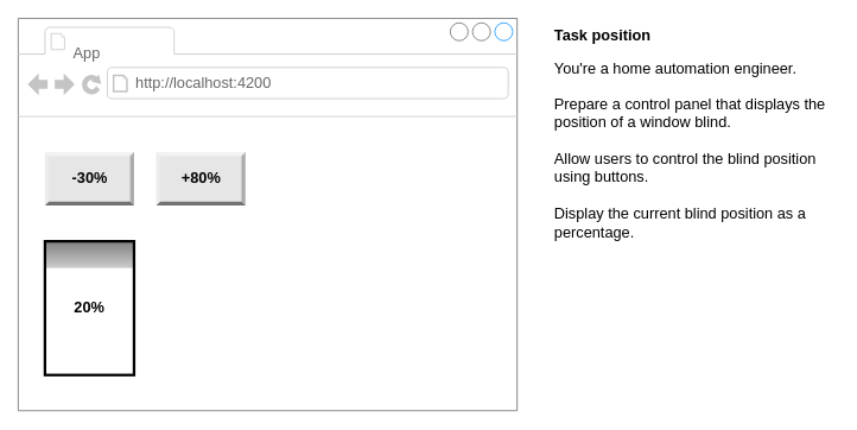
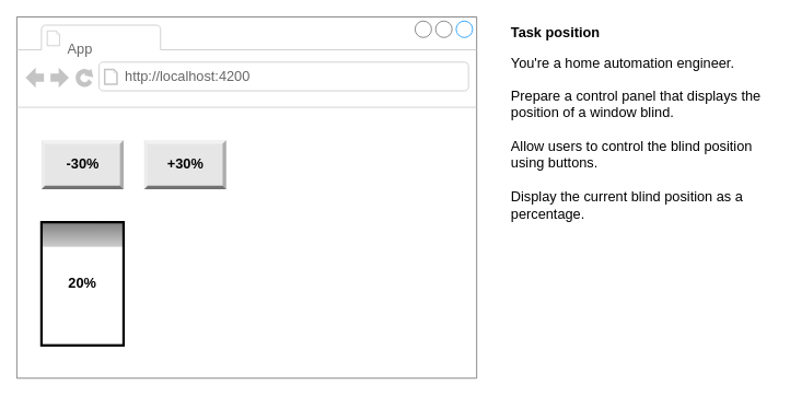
  <mxCell id="0" />
  <mxCell id="1" parent="0" />
  <mxCell id="2" value="" style="strokeWidth=1;shadow=0;dashed=0;align=center;html=1;shape=mxgraph.mockup.containers.browserWindow;rSize=0;strokeColor=#666666;strokeColor2=#008cff;strokeColor3=#c4c4c4;mainText=,;recursiveResize=0;" parent="1" vertex="1"><mxGeometry x="20" y="20" width="560" height="440" as="geometry" /></mxCell>
  <mxCell id="3" value="" style="rounded=0;whiteSpace=wrap;html=1;fontSize=17;strokeColor=none;fillColor=#808080;fontColor=#000000;gradientColor=#CCCCCC;gradientDirection=south;" parent="2" vertex="1"><mxGeometry x="30" y="250" width="100" height="30" as="geometry" /></mxCell>
  <mxCell id="4" value="App" style="strokeWidth=1;shadow=0;dashed=0;align=center;html=1;shape=mxgraph.mockup.containers.anchor;fontSize=17;fontColor=#666666;align=left;" parent="2" vertex="1"><mxGeometry x="60" y="27" width="110" height="26" as="geometry" /></mxCell>
  <mxCell id="5" value="http://localhost:4200" style="strokeWidth=1;shadow=0;dashed=0;align=center;html=1;shape=mxgraph.mockup.containers.anchor;rSize=0;fontSize=17;fontColor=#666666;align=left;" parent="2" vertex="1"><mxGeometry x="130" y="60" width="250" height="26" as="geometry" /></mxCell>
  <mxCell id="6" value="" style="rounded=0;whiteSpace=wrap;html=1;fontSize=17;fillColor=none;strokeColor=default;fontColor=#ffffff;strokeWidth=3;perimeterSpacing=0;sketch=0;shadow=0;glass=0;" parent="2" vertex="1"><mxGeometry x="30" y="250" width="100" height="150" as="geometry" /></mxCell>
  <mxCell id="7" value="20%" style="text;html=1;strokeColor=none;fillColor=none;align=center;verticalAlign=middle;whiteSpace=wrap;rounded=0;fontStyle=1;fontSize=17;" parent="2" vertex="1"><mxGeometry x="50" y="310" width="60" height="30" as="geometry" /></mxCell>
  <mxCell id="8" value="-30%" style="labelPosition=center;verticalLabelPosition=middle;align=center;html=1;shape=mxgraph.basic.shaded_button;dx=4.41;fillColor=#E6E6E6;strokeColor=none;fontSize=17;fontStyle=1" parent="2" vertex="1"><mxGeometry x="30" y="150" width="100" height="60" as="geometry" /></mxCell>
- <mxCell id="9" value="+80%" style="labelPosition=center;verticalLabelPosition=middle;align=center;html=1;shape=mxgraph.basic.shaded_button;dx=4.41;fillColor=#E6E6E6;strokeColor=none;fontSize=17;fontStyle=1" parent="2" vertex="1"><mxGeometry x="155" y="150" width="100" height="60" as="geometry" /></mxCell>
+ <mxCell id="9" value="+30%" style="labelPosition=center;verticalLabelPosition=middle;align=center;html=1;shape=mxgraph.basic.shaded_button;dx=4.41;fillColor=#E6E6E6;strokeColor=none;fontSize=17;fontStyle=1" parent="2" vertex="1"><mxGeometry x="155" y="150" width="100" height="60" as="geometry" /></mxCell>
  <mxCell id="10" value="Task position" style="text;html=1;strokeColor=none;fillColor=none;align=left;verticalAlign=middle;whiteSpace=wrap;rounded=0;fontSize=17;fontStyle=1" parent="1" vertex="1"><mxGeometry x="620" y="20" width="320" height="40" as="geometry" /></mxCell>
  <mxCell id="11" value="&lt;div&gt;You're a home automation engineer.&lt;/div&gt;&lt;div&gt;&lt;br&gt;&lt;/div&gt;&lt;div&gt;Prepare a control panel that displays the position of a window blind.&lt;/div&gt;&lt;div&gt;&lt;br&gt;&lt;/div&gt;&lt;div&gt;Allow users to control the blind position using buttons.&lt;/div&gt;&lt;div&gt;&lt;br&gt;&lt;/div&gt;&lt;div&gt;Display the current blind position as a percentage.&lt;/div&gt;" style="text;html=1;strokeColor=none;fillColor=none;align=left;verticalAlign=top;whiteSpace=wrap;rounded=0;fontSize=17;" parent="1" vertex="1"><mxGeometry x="620" y="60" width="320" height="400" as="geometry" /></mxCell>
